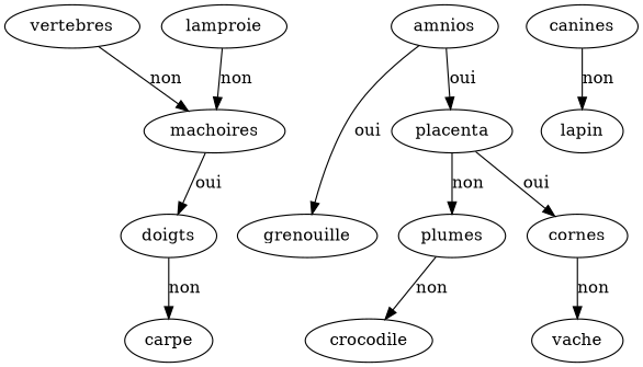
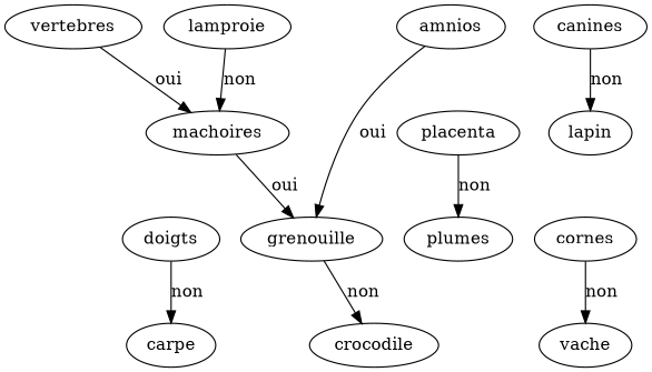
  digraph {
    vertebres
    machoires
    doigts
    lamproie
    carpe
    amnios
    grenouille
    placenta
    plumes
    cornes
    crocodile
    vache
    canines
    lapin
-   vertebres -> machoires [label=non]
-   machoires -> doigts [label=oui]
+   vertebres -> machoires [label=oui]
+   machoires -> grenouille [label=oui]
    doigts -> carpe [label=non]
    lamproie -> machoires [label=non]
    amnios -> grenouille [label=oui]
-   amnios -> placenta [label=oui]
    placenta -> plumes [label=non]
-   placenta -> cornes [label=oui]
-   plumes -> crocodile [label=non]
+   grenouille -> crocodile [label=non]
    cornes -> vache [label=non]
    canines -> lapin [label=non]
  }
